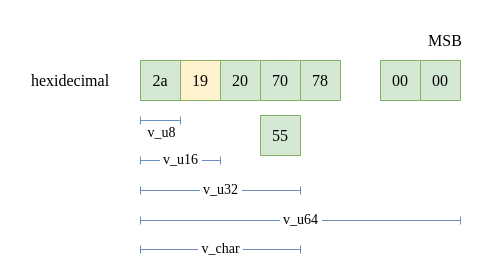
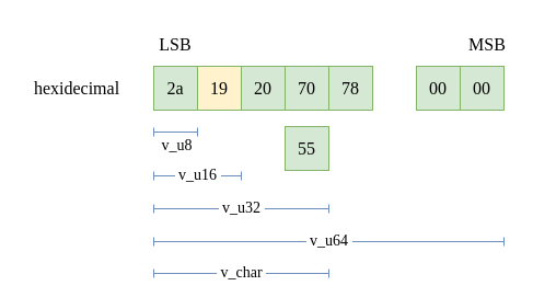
  <mxCell id="0" />
  <mxCell id="1" parent="0" />
  <mxCell id="2" value="00" style="rounded=0;whiteSpace=wrap;html=1;shadow=0;strokeColor=#82b366;strokeWidth=1;fontFamily=Ubuntu;fontSize=16;fontStyle=0;fillColor=#d5e8d4;" parent="1" vertex="1"><mxGeometry x="380" y="60" width="40" height="40" as="geometry" /></mxCell>
  <mxCell id="3" value="70" style="rounded=0;whiteSpace=wrap;html=1;shadow=0;strokeColor=#82b366;strokeWidth=1;fontFamily=Ubuntu;fontSize=16;fontStyle=0;fillColor=#d5e8d4;" parent="1" vertex="1"><mxGeometry x="260" y="60" width="40" height="40" as="geometry" /></mxCell>
  <mxCell id="4" value="20" style="rounded=0;whiteSpace=wrap;html=1;shadow=0;strokeColor=#82b366;strokeWidth=1;fontFamily=Ubuntu;fontSize=16;fontStyle=0;fillColor=#d5e8d4;" parent="1" vertex="1"><mxGeometry x="220" y="60" width="40" height="40" as="geometry" /></mxCell>
  <mxCell id="5" value="19" style="rounded=0;whiteSpace=wrap;html=1;shadow=0;strokeColor=#82b366;strokeWidth=1;fontFamily=Ubuntu;fontSize=16;fontStyle=0;fillColor=#fff2cc;" parent="1" vertex="1"><mxGeometry x="180" y="60" width="40" height="40" as="geometry" /></mxCell>
  <mxCell id="6" value="2a" style="rounded=0;whiteSpace=wrap;html=1;shadow=0;strokeColor=#82b366;strokeWidth=1;fontFamily=Ubuntu;fontSize=16;fontStyle=0;fillColor=#d5e8d4;" parent="1" vertex="1"><mxGeometry x="140" y="60" width="40" height="40" as="geometry" /></mxCell>
  <mxCell id="7" value="55" style="rounded=0;whiteSpace=wrap;html=1;shadow=0;strokeColor=#82b366;strokeWidth=1;fontFamily=Ubuntu;fontSize=16;fontStyle=0;fillColor=#d5e8d4;" vertex="1" parent="1"><mxGeometry x="260" y="115" width="40" height="40" as="geometry" /></mxCell>
  <mxCell id="8" value="78" style="rounded=0;whiteSpace=wrap;html=1;shadow=0;strokeColor=#82b366;strokeWidth=1;fontFamily=Ubuntu;fontSize=16;fontStyle=0;fillColor=#d5e8d4;" vertex="1" parent="1"><mxGeometry x="300" y="60" width="40" height="40" as="geometry" /></mxCell>
  <mxCell id="9" value="00" style="rounded=0;whiteSpace=wrap;html=1;shadow=0;strokeColor=#82b366;strokeWidth=1;fontFamily=Ubuntu;fontSize=16;fontStyle=0;fillColor=#d5e8d4;" vertex="1" parent="1"><mxGeometry x="420" y="60" width="40" height="40" as="geometry" /></mxCell>
  <mxCell id="10" value="hexidecimal" style="text;html=1;align=center;verticalAlign=middle;whiteSpace=wrap;rounded=0;fontFamily=Ubuntu;fontSize=16;fontStyle=0;" vertex="1" parent="1"><mxGeometry y="60" width="100" height="40" as="geometry" x="20" /></mxCell>
  <mxCell id="11" value="" style="endArrow=baseDash;startArrow=baseDash;html=1;rounded=1;shadow=0;strokeColor=#6c8ebf;strokeWidth=1;fontFamily=Ubuntu;fontSize=14;fontStyle=0;fillColor=#dae8fc;startFill=0;endFill=0;" edge="1" parent="1"><mxGeometry width="50" height="50" relative="1" as="geometry"><mxPoint x="140" y="120" as="sourcePoint" /><mxPoint x="180" y="120" as="targetPoint" /></mxGeometry></mxCell>
  <mxCell id="12" value="&lt;font style=&quot;font-size: 14px;&quot;&gt;v_u8&lt;/font&gt;" style="edgeLabel;html=1;align=center;verticalAlign=middle;resizable=0;points=[];rounded=1;shadow=0;strokeColor=#6c8ebf;strokeWidth=1;fontFamily=Ubuntu;fontSize=16;fontStyle=0;fillColor=#dae8fc;" vertex="1" connectable="0" parent="11"><mxGeometry x="0.1" y="1" relative="1" as="geometry"><mxPoint x="-2" y="11" as="offset" /></mxGeometry></mxCell>
  <mxCell id="13" value="&amp;nbsp;v_u16&amp;nbsp;" style="endArrow=baseDash;startArrow=baseDash;html=1;rounded=1;shadow=0;strokeColor=#6c8ebf;strokeWidth=1;fontFamily=Ubuntu;fontSize=14;fontStyle=0;fillColor=#dae8fc;startFill=0;endFill=0;" edge="1" parent="1"><mxGeometry width="50" height="50" relative="1" as="geometry"><mxPoint x="140" y="160" as="sourcePoint" /><mxPoint x="220" y="160" as="targetPoint" /><mxPoint as="offset" /></mxGeometry></mxCell>
  <mxCell id="14" value="&amp;nbsp;v_u32&amp;nbsp;" style="endArrow=baseDash;startArrow=baseDash;html=1;rounded=1;shadow=0;strokeColor=#6c8ebf;strokeWidth=1;fontFamily=Ubuntu;fontSize=14;fontStyle=0;fillColor=#dae8fc;startFill=0;endFill=0;" edge="1" parent="1"><mxGeometry width="50" height="50" relative="1" as="geometry"><mxPoint x="140" y="190" as="sourcePoint" /><mxPoint x="300" y="190" as="targetPoint" /></mxGeometry></mxCell>
  <mxCell id="15" value="&amp;nbsp;v_u64&amp;nbsp;" style="endArrow=baseDash;startArrow=baseDash;html=1;rounded=1;shadow=0;strokeColor=#6c8ebf;strokeWidth=1;fontFamily=Ubuntu;fontSize=14;fontStyle=0;fillColor=#dae8fc;startFill=0;endFill=0;" edge="1" parent="1"><mxGeometry width="50" height="50" relative="1" as="geometry"><mxPoint x="140" y="220" as="sourcePoint" /><mxPoint x="460" y="220" as="targetPoint" /></mxGeometry></mxCell>
  <mxCell id="16" value="&amp;nbsp;v_char&amp;nbsp;" style="endArrow=baseDash;startArrow=baseDash;html=1;rounded=1;shadow=0;strokeColor=#6c8ebf;strokeWidth=1;fontFamily=Ubuntu;fontSize=14;fontStyle=0;fillColor=#dae8fc;startFill=0;endFill=0;" edge="1" parent="1"><mxGeometry width="50" height="50" relative="1" as="geometry"><mxPoint x="140" y="249" as="sourcePoint" /><mxPoint x="300" y="249" as="targetPoint" /></mxGeometry></mxCell>
+ <mxCell id="17" value="LSB" style="text;html=1;align=center;verticalAlign=middle;whiteSpace=wrap;rounded=0;fontFamily=Ubuntu;fontSize=16;fontStyle=0;" vertex="1" parent="1"><mxGeometry x="140" y="20" width="40" height="40" as="geometry" /></mxCell>
  <mxCell id="18" value="MSB" style="text;html=1;align=center;verticalAlign=middle;whiteSpace=wrap;rounded=0;fontFamily=Ubuntu;fontSize=16;fontStyle=0;" vertex="1" parent="1"><mxGeometry x="425" y="20" width="40" height="40" as="geometry" /></mxCell>
